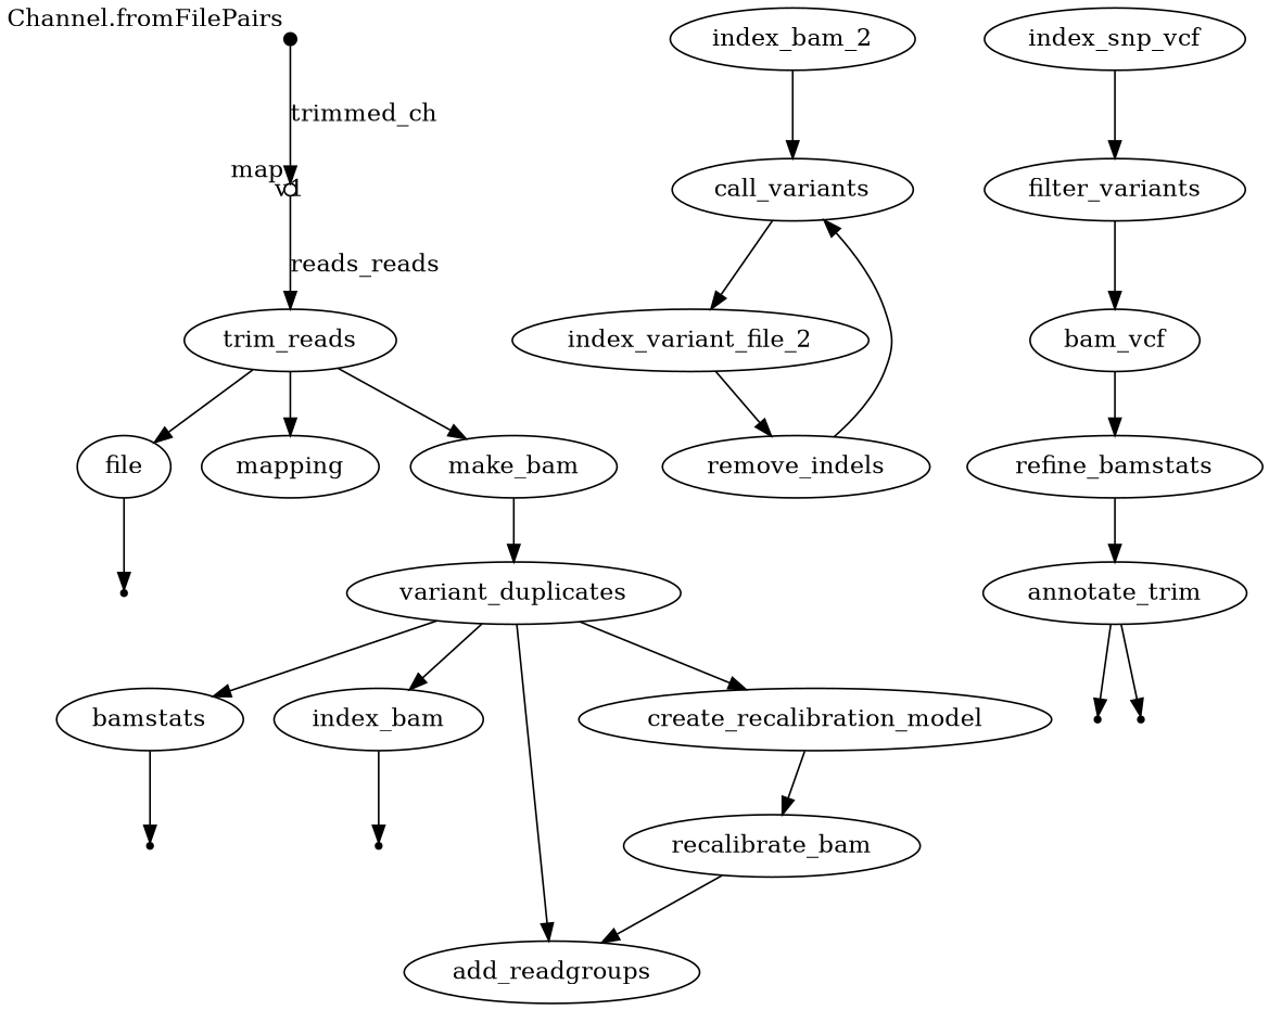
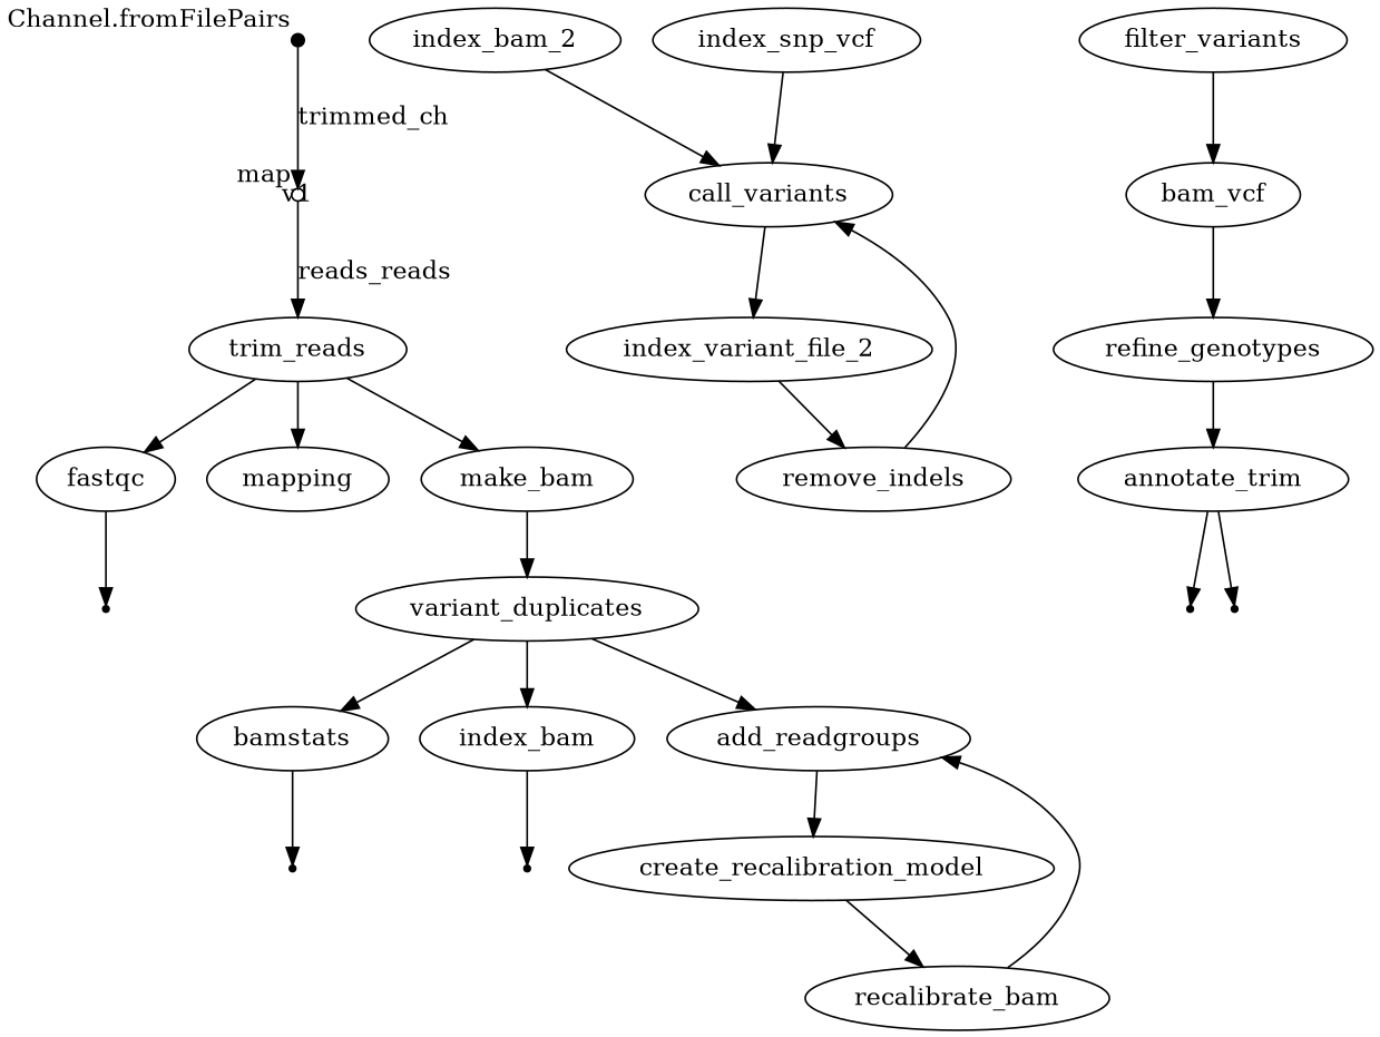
  digraph {
    v0 [fixedsize=true shape=point width=0.1 xlabel="Channel.fromFilePairs"]
    v1 [fixedsize=true shape=circle width=0.1 xlabel=map]
    n3 [label=trim_reads]
-   n4 [label=file]
+   n4 [label=fastqc]
    n5 [label=mapping]
    n6 [label=make_bam]
    v4 [shape=point]
    n8 [label=variant_duplicates]
    n9 [label=bamstats]
    n10 [label=index_bam]
    n11 [label=add_readgroups]
    v9 [shape=point]
    v11 [shape=point]
    n14 [label=create_recalibration_model]
    n15 [label=recalibrate_bam]
    n16 [label=index_bam_2]
    n17 [label=call_variants]
    n18 [label=index_variant_file_2]
    n19 [label=remove_indels]
    n20 [label=index_snp_vcf]
    n21 [label=filter_variants]
    n22 [label=bam_vcf]
-   n23 [label=refine_bamstats]
+   n23 [label=refine_genotypes]
    n24 [label=annotate_trim]
    v25 [shape=point]
    v24 [shape=point]
    v0 -> v1 [label=trimmed_ch]
    v1 -> n3 [label=reads_reads]
    n3 -> n4
    n3 -> n5
    n3 -> n6
    n4 -> v4
    n6 -> n8
    n8 -> n9
    n8 -> n10
    n8 -> n11
    n9 -> v9
    n10 -> v11
-   n8 -> n14
+   n11 -> n14
    n14 -> n15
    n15 -> n11
    n16 -> n17
    n17 -> n18
    n18 -> n19
    n19 -> n17
-   n20 -> n21
+   n20 -> n17
    n21 -> n22
    n22 -> n23
    n23 -> n24
    n24 -> v25
    n24 -> v24
  }
